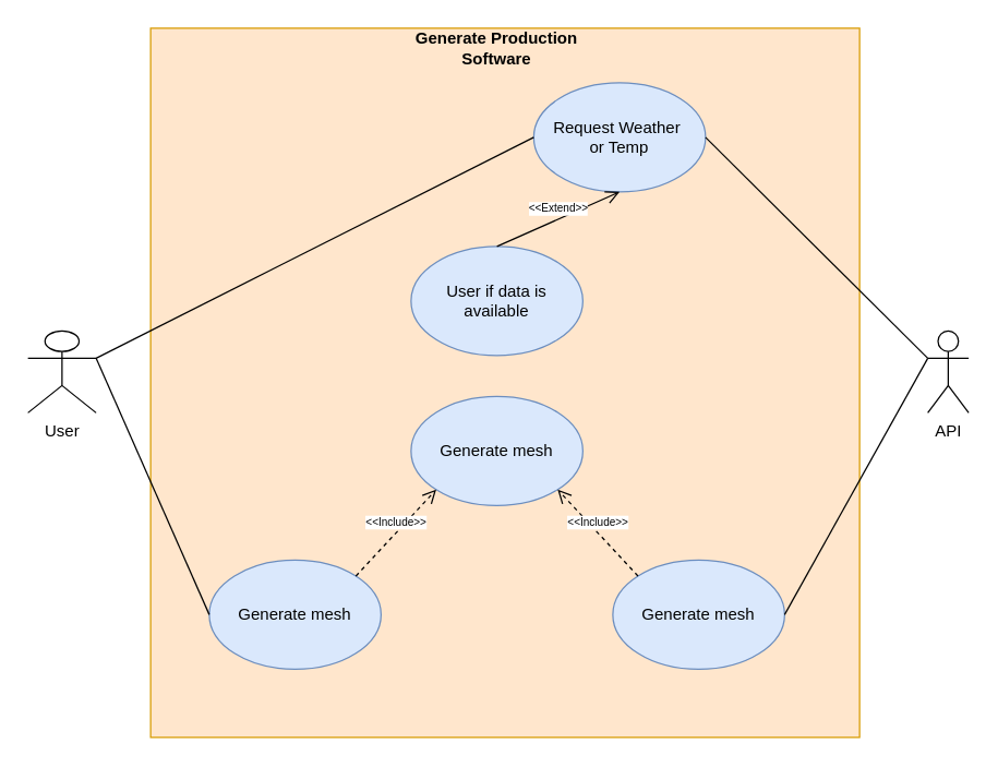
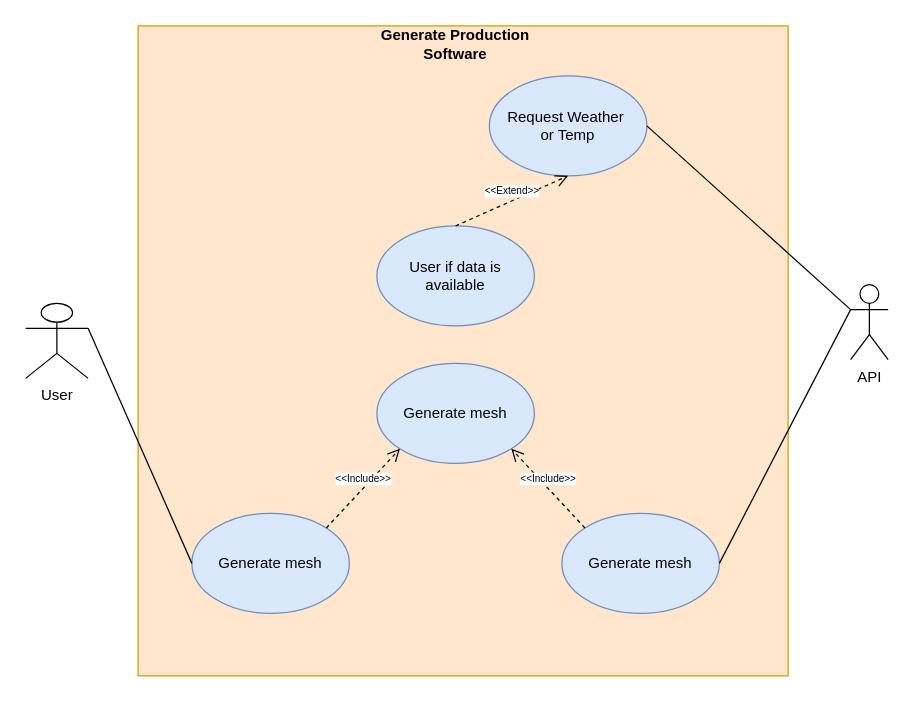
  <mxCell id="0" />
  <mxCell id="1" parent="0" />
  <mxCell id="2" value="" style="whiteSpace=wrap;html=1;aspect=fixed;fillColor=#ffe6cc;strokeColor=#d79b00;" parent="1" vertex="1"><mxGeometry x="110" y="20" width="520" height="520" as="geometry" /></mxCell>
  <mxCell id="3" value="&lt;b&gt;Generate Production Software&lt;/b&gt;" style="text;html=1;strokeColor=none;fillColor=none;align=center;verticalAlign=middle;whiteSpace=wrap;rounded=0;" parent="1" vertex="1"><mxGeometry x="279" y="20" width="170" height="30" as="geometry" /></mxCell>
  <mxCell id="4" value="User" style="shape=umlActor;verticalLabelPosition=bottom;verticalAlign=top;html=1;outlineConnect=0;" parent="1" vertex="1"><mxGeometry x="20" y="242" width="50" height="60" as="geometry" /></mxCell>
  <mxCell id="5" value="Request Weather&amp;nbsp;&lt;br&gt;or Temp" style="ellipse;whiteSpace=wrap;html=1;fillColor=#dae8fc;strokeColor=#6c8ebf;" parent="1" vertex="1"><mxGeometry x="391" y="60" width="126" height="80" as="geometry" /></mxCell>
  <mxCell id="6" value="User if data is&lt;br&gt;available" style="ellipse;whiteSpace=wrap;html=1;fillColor=#dae8fc;strokeColor=#6c8ebf;" parent="1" vertex="1"><mxGeometry x="301" y="180" width="126" height="80" as="geometry" /></mxCell>
- <mxCell id="7" value="&amp;lt;&amp;lt;Extend&amp;gt;&amp;gt;" style="html=1;verticalAlign=bottom;endArrow=open;dashed=0;endSize=8;rounded=0;fontSize=8;entryX=0.5;entryY=1;entryDx=0;entryDy=0;exitX=0.5;exitY=0;exitDx=0;exitDy=0;" parent="1" source="6" target="5" edge="1"><mxGeometry relative="1" as="geometry"><mxPoint x="400" y="270" as="sourcePoint" /><mxPoint x="320" y="270" as="targetPoint" /></mxGeometry></mxCell>
+ <mxCell id="7" value="&amp;lt;&amp;lt;Extend&amp;gt;&amp;gt;" style="html=1;verticalAlign=bottom;endArrow=open;dashed=1;endSize=8;rounded=0;fontSize=8;entryX=0.5;entryY=1;entryDx=0;entryDy=0;exitX=0.5;exitY=0;exitDx=0;exitDy=0;" parent="1" source="6" target="5" edge="1"><mxGeometry relative="1" as="geometry"><mxPoint x="400" y="270" as="sourcePoint" /><mxPoint x="320" y="270" as="targetPoint" /></mxGeometry></mxCell>
  <mxCell id="8" value="Generate mesh" style="ellipse;whiteSpace=wrap;html=1;fillColor=#dae8fc;strokeColor=#6c8ebf;" parent="1" vertex="1"><mxGeometry x="301" y="290" width="126" height="80" as="geometry" /></mxCell>
  <mxCell id="9" value="Generate mesh" style="ellipse;whiteSpace=wrap;html=1;fillColor=#dae8fc;strokeColor=#6c8ebf;" parent="1" vertex="1"><mxGeometry x="153" y="410" width="126" height="80" as="geometry" /></mxCell>
  <mxCell id="10" value="Generate mesh" style="ellipse;whiteSpace=wrap;html=1;fillColor=#dae8fc;strokeColor=#6c8ebf;" parent="1" vertex="1"><mxGeometry x="449" y="410" width="126" height="80" as="geometry" /></mxCell>
  <mxCell id="11" value="&amp;lt;&amp;lt;Include&amp;gt;&amp;gt;" style="html=1;verticalAlign=bottom;endArrow=open;dashed=1;endSize=8;rounded=0;fontSize=8;exitX=1;exitY=0;exitDx=0;exitDy=0;entryX=0;entryY=1;entryDx=0;entryDy=0;" parent="1" source="9" target="8" edge="1"><mxGeometry relative="1" as="geometry"><mxPoint x="390" y="310" as="sourcePoint" /><mxPoint x="310" y="310" as="targetPoint" /></mxGeometry></mxCell>
  <mxCell id="12" value="&amp;lt;&amp;lt;Include&amp;gt;&amp;gt;" style="html=1;verticalAlign=bottom;endArrow=open;dashed=1;endSize=8;rounded=0;fontSize=8;exitX=0;exitY=0;exitDx=0;exitDy=0;entryX=1;entryY=1;entryDx=0;entryDy=0;" parent="1" source="10" target="8" edge="1"><mxGeometry relative="1" as="geometry"><mxPoint x="390" y="310" as="sourcePoint" /><mxPoint x="310" y="310" as="targetPoint" /></mxGeometry></mxCell>
- <mxCell id="13" value="API" style="shape=umlActor;verticalLabelPosition=bottom;verticalAlign=top;html=1;outlineConnect=0;" parent="1" vertex="1"><mxGeometry x="680" y="242" width="30" height="60" as="geometry" /></mxCell>
- <mxCell id="14" value="" style="endArrow=none;html=1;rounded=0;fontSize=8;entryX=0;entryY=0.5;entryDx=0;entryDy=0;exitX=1;exitY=0.333;exitDx=0;exitDy=0;exitPerimeter=0;" parent="1" source="4" target="5" edge="1"><mxGeometry width="50" height="50" relative="1" as="geometry"><mxPoint x="347" y="298" as="sourcePoint" /><mxPoint x="397" y="248" as="targetPoint" /></mxGeometry></mxCell>
+ <mxCell id="13" value="API" style="shape=umlActor;verticalLabelPosition=bottom;verticalAlign=top;html=1;outlineConnect=0;" parent="1" vertex="1"><mxGeometry x="680" y="227" width="30" height="60" as="geometry" /></mxCell>
  <mxCell id="15" value="" style="endArrow=none;html=1;rounded=0;fontSize=8;exitX=1;exitY=0.333;exitDx=0;exitDy=0;exitPerimeter=0;entryX=0;entryY=0.5;entryDx=0;entryDy=0;" parent="1" source="4" target="9" edge="1"><mxGeometry width="50" height="50" relative="1" as="geometry"><mxPoint x="347" y="298" as="sourcePoint" /><mxPoint x="397" y="248" as="targetPoint" /></mxGeometry></mxCell>
  <mxCell id="16" value="" style="endArrow=none;html=1;rounded=0;fontSize=8;entryX=0;entryY=0.333;entryDx=0;entryDy=0;entryPerimeter=0;exitX=1;exitY=0.5;exitDx=0;exitDy=0;" parent="1" source="5" target="13" edge="1"><mxGeometry width="50" height="50" relative="1" as="geometry"><mxPoint x="347" y="298" as="sourcePoint" /><mxPoint x="397" y="248" as="targetPoint" /></mxGeometry></mxCell>
  <mxCell id="17" value="" style="endArrow=none;html=1;rounded=0;fontSize=8;entryX=0;entryY=0.333;entryDx=0;entryDy=0;entryPerimeter=0;exitX=1;exitY=0.5;exitDx=0;exitDy=0;" parent="1" source="10" target="13" edge="1"><mxGeometry width="50" height="50" relative="1" as="geometry"><mxPoint x="347" y="298" as="sourcePoint" /><mxPoint x="397" y="248" as="targetPoint" /></mxGeometry></mxCell>
